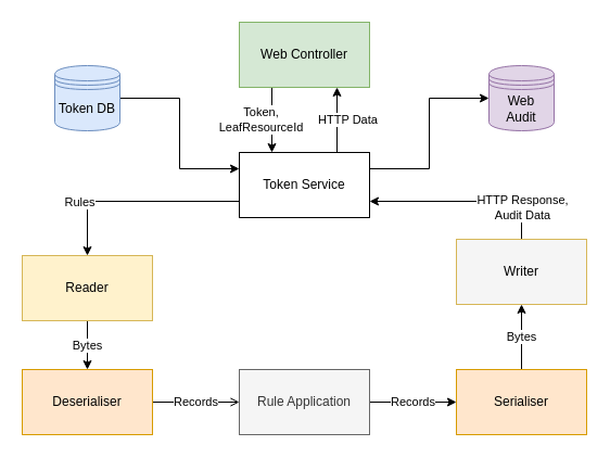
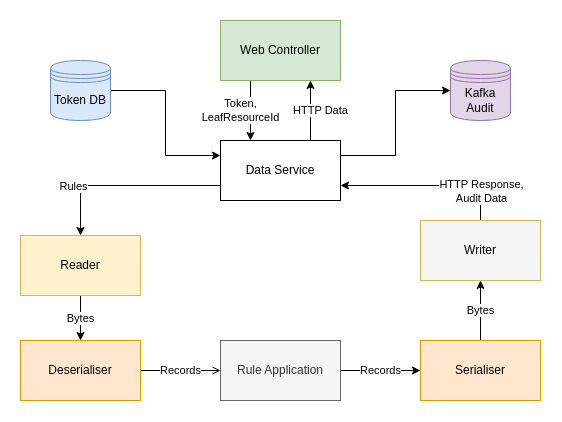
  <mxCell id="0" />
  <mxCell id="1" parent="0" />
  <mxCell id="2" value="&lt;div&gt;Token,&lt;/div&gt;&lt;div&gt;LeafResourceId&lt;br&gt;&lt;/div&gt;" style="edgeStyle=orthogonalEdgeStyle;rounded=0;orthogonalLoop=1;jettySize=auto;html=1;exitX=0.25;exitY=1;exitDx=0;exitDy=0;entryX=0.25;entryY=0;entryDx=0;entryDy=0;startArrow=none;startFill=0;" parent="1" source="3" target="8" edge="1"><mxGeometry y="-10" relative="1" as="geometry"><mxPoint as="offset" /></mxGeometry></mxCell>
  <mxCell id="3" value="Web Controller" style="rounded=0;whiteSpace=wrap;html=1;fillColor=#d5e8d4;strokeColor=#82b366;" parent="1" vertex="1"><mxGeometry x="220" y="20" width="120" height="60" as="geometry" /></mxCell>
  <mxCell id="4" style="edgeStyle=orthogonalEdgeStyle;rounded=0;orthogonalLoop=1;jettySize=auto;html=1;exitX=0;exitY=0.75;exitDx=0;exitDy=0;startArrow=none;startFill=0;" parent="1" source="8" target="12" edge="1"><mxGeometry relative="1" as="geometry" /></mxCell>
  <mxCell id="5" value="Rules" style="edgeLabel;html=1;align=center;verticalAlign=middle;resizable=0;points=[];" parent="4" vertex="1" connectable="0"><mxGeometry x="0.08" relative="1" as="geometry"><mxPoint x="-45" as="offset" /></mxGeometry></mxCell>
  <mxCell id="6" value="HTTP Data" style="edgeStyle=orthogonalEdgeStyle;rounded=0;orthogonalLoop=1;jettySize=auto;html=1;exitX=0.75;exitY=0;exitDx=0;exitDy=0;entryX=0.75;entryY=1;entryDx=0;entryDy=0;startArrow=none;startFill=0;" parent="1" source="8" target="3" edge="1"><mxGeometry y="-10" relative="1" as="geometry"><mxPoint as="offset" /></mxGeometry></mxCell>
  <mxCell id="7" style="edgeStyle=orthogonalEdgeStyle;rounded=0;orthogonalLoop=1;jettySize=auto;html=1;exitX=1;exitY=0.25;exitDx=0;exitDy=0;entryX=0;entryY=0.5;entryDx=0;entryDy=0;startArrow=none;startFill=0;" parent="1" source="8" target="22" edge="1"><mxGeometry relative="1" as="geometry" /></mxCell>
- <mxCell id="8" value="Token Service" style="rounded=0;whiteSpace=wrap;html=1;" parent="1" vertex="1"><mxGeometry x="220" y="140" width="120" height="60" as="geometry" /></mxCell>
+ <mxCell id="8" value="Data Service" style="rounded=0;whiteSpace=wrap;html=1;" parent="1" vertex="1"><mxGeometry x="220" y="140" width="120" height="60" as="geometry" /></mxCell>
  <mxCell id="9" value="Bytes" style="edgeStyle=orthogonalEdgeStyle;rounded=0;orthogonalLoop=1;jettySize=auto;html=1;exitX=0.5;exitY=0;exitDx=0;exitDy=0;entryX=0.5;entryY=1;entryDx=0;entryDy=0;startArrow=none;startFill=0;" parent="1" source="10" target="15" edge="1"><mxGeometry relative="1" as="geometry" /></mxCell>
  <mxCell id="10" value="Serialiser" style="rounded=0;whiteSpace=wrap;html=1;fillColor=#ffe6cc;strokeColor=#d79b00;" parent="1" vertex="1"><mxGeometry x="420" y="340" width="120" height="60" as="geometry" /></mxCell>
  <mxCell id="11" value="Bytes" style="edgeStyle=orthogonalEdgeStyle;rounded=0;orthogonalLoop=1;jettySize=auto;html=1;exitX=0.5;exitY=1;exitDx=0;exitDy=0;entryX=0.5;entryY=0;entryDx=0;entryDy=0;startArrow=none;startFill=0;" parent="1" source="12" target="19" edge="1"><mxGeometry relative="1" as="geometry" /></mxCell>
  <mxCell id="12" value="Reader" style="rounded=0;whiteSpace=wrap;html=1;fillColor=#fff2cc;strokeColor=#d6b656;" parent="1" vertex="1"><mxGeometry x="20" y="235" width="120" height="60" as="geometry" /></mxCell>
  <mxCell id="13" style="edgeStyle=orthogonalEdgeStyle;rounded=0;orthogonalLoop=1;jettySize=auto;html=1;exitX=0.5;exitY=0;exitDx=0;exitDy=0;entryX=1;entryY=0.75;entryDx=0;entryDy=0;startArrow=none;startFill=0;" parent="1" source="15" target="8" edge="1"><mxGeometry relative="1" as="geometry" /></mxCell>
  <mxCell id="14" value="&lt;div&gt;HTTP Response,&lt;/div&gt;&lt;div&gt;Audit Data&lt;br&gt;&lt;/div&gt;" style="edgeLabel;html=1;align=center;verticalAlign=middle;resizable=0;points=[];" parent="13" vertex="1" connectable="0"><mxGeometry x="-0.293" relative="1" as="geometry"><mxPoint x="27" y="5" as="offset" /></mxGeometry></mxCell>
  <mxCell id="15" value="Writer" style="rounded=0;whiteSpace=wrap;html=1;fillColor=#f5f5f5;strokeColor=#d6b656;" parent="1" vertex="1"><mxGeometry x="420" y="220" width="120" height="60" as="geometry" /></mxCell>
  <mxCell id="16" value="Records" style="edgeStyle=orthogonalEdgeStyle;rounded=0;orthogonalLoop=1;jettySize=auto;html=1;exitX=1;exitY=0.5;exitDx=0;exitDy=0;entryX=0;entryY=0.5;entryDx=0;entryDy=0;startArrow=none;startFill=0;" parent="1" source="17" target="10" edge="1"><mxGeometry relative="1" as="geometry" /></mxCell>
  <mxCell id="17" value="Rule Application" style="rounded=0;whiteSpace=wrap;html=1;fillColor=#f5f5f5;strokeColor=#666666;fontColor=#333333;" parent="1" vertex="1"><mxGeometry x="220" y="340" width="120" height="60" as="geometry" /></mxCell>
  <mxCell id="18" value="Records" style="edgeStyle=orthogonalEdgeStyle;rounded=0;orthogonalLoop=1;jettySize=auto;html=1;exitX=1;exitY=0.5;exitDx=0;exitDy=0;entryX=0;entryY=0.5;entryDx=0;entryDy=0;startArrow=none;startFill=0;endArrow=open;" parent="1" source="19" target="17" edge="1"><mxGeometry relative="1" as="geometry" /></mxCell>
  <mxCell id="19" value="Deserialiser" style="rounded=0;whiteSpace=wrap;html=1;fillColor=#ffe6cc;strokeColor=#d79b00;" parent="1" vertex="1"><mxGeometry x="20" y="340" width="120" height="60" as="geometry" /></mxCell>
  <mxCell id="20" style="edgeStyle=orthogonalEdgeStyle;rounded=0;orthogonalLoop=1;jettySize=auto;html=1;exitX=1;exitY=0.5;exitDx=0;exitDy=0;entryX=0;entryY=0.25;entryDx=0;entryDy=0;startArrow=none;startFill=0;" parent="1" source="21" target="8" edge="1"><mxGeometry relative="1" as="geometry" /></mxCell>
  <mxCell id="21" value="Token DB" style="shape=datastore;whiteSpace=wrap;html=1;fillColor=#dae8fc;strokeColor=#6c8ebf;" parent="1" vertex="1"><mxGeometry x="50" y="60" width="60" height="60" as="geometry" /></mxCell>
- <mxCell id="22" value="&lt;div&gt;Web&lt;/div&gt;&lt;div&gt;Audit&lt;br&gt;&lt;/div&gt;" style="shape=datastore;whiteSpace=wrap;html=1;fillColor=#e1d5e7;strokeColor=#9673a6;" parent="1" vertex="1"><mxGeometry x="450" y="60" width="60" height="60" as="geometry" /></mxCell>
+ <mxCell id="22" value="&lt;div&gt;Kafka&lt;/div&gt;&lt;div&gt;Audit&lt;br&gt;&lt;/div&gt;" style="shape=datastore;whiteSpace=wrap;html=1;fillColor=#e1d5e7;strokeColor=#9673a6;" parent="1" vertex="1"><mxGeometry x="450" y="60" width="60" height="60" as="geometry" /></mxCell>
